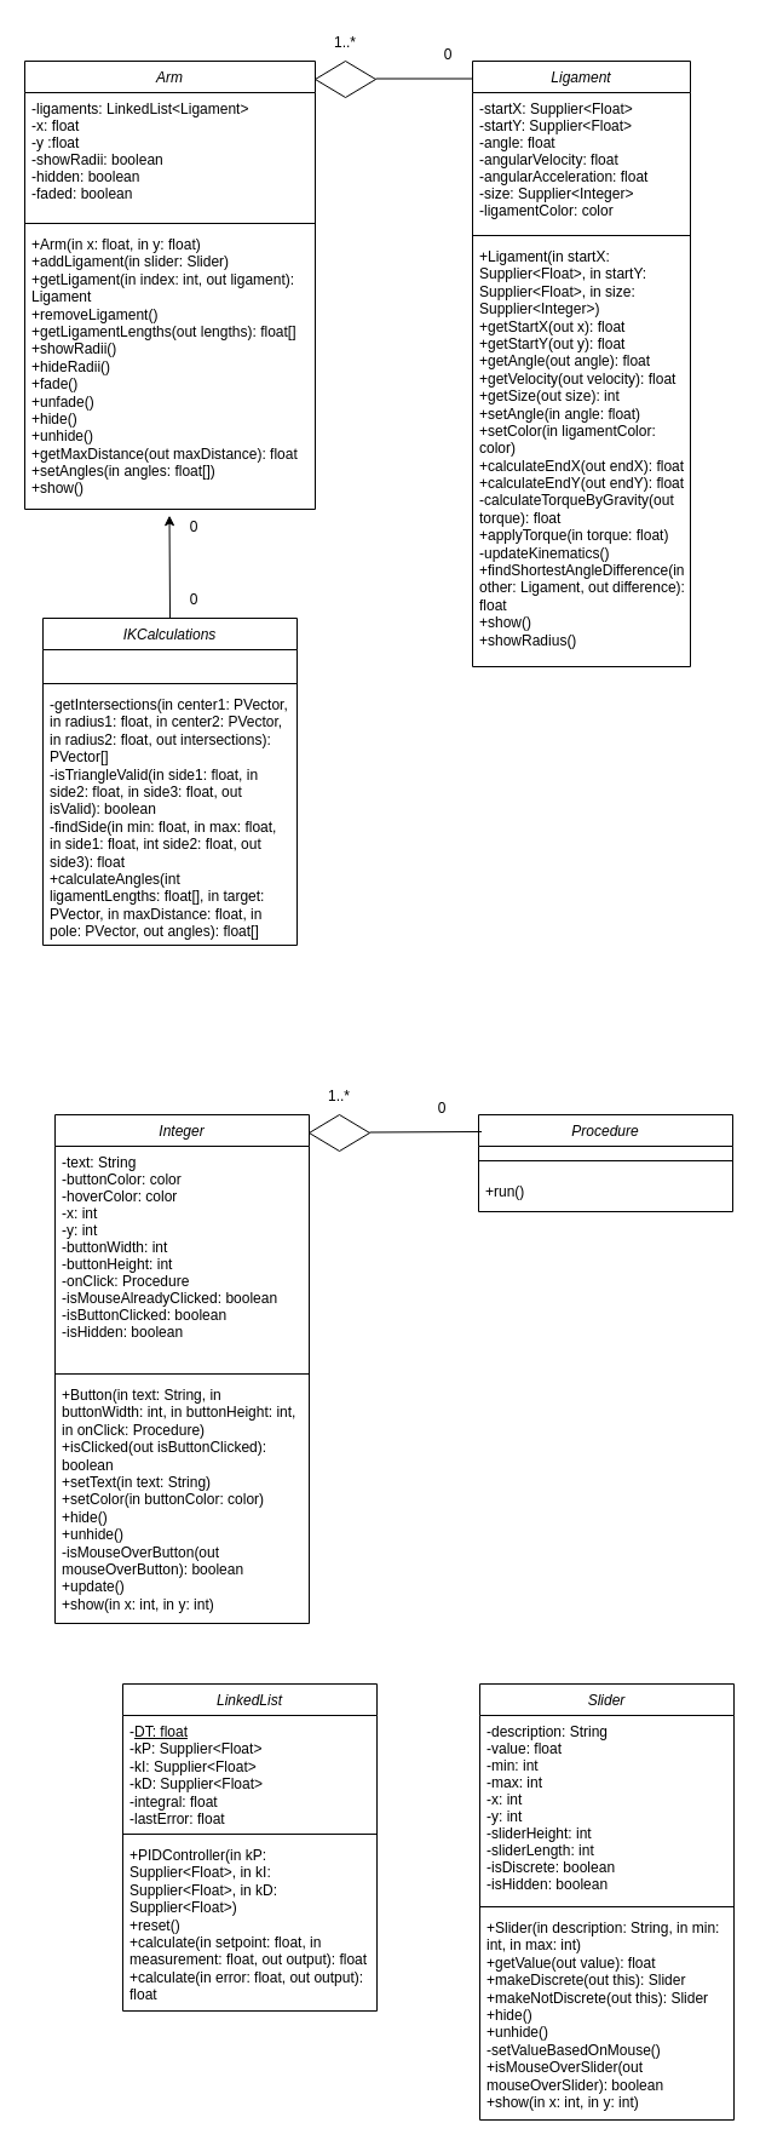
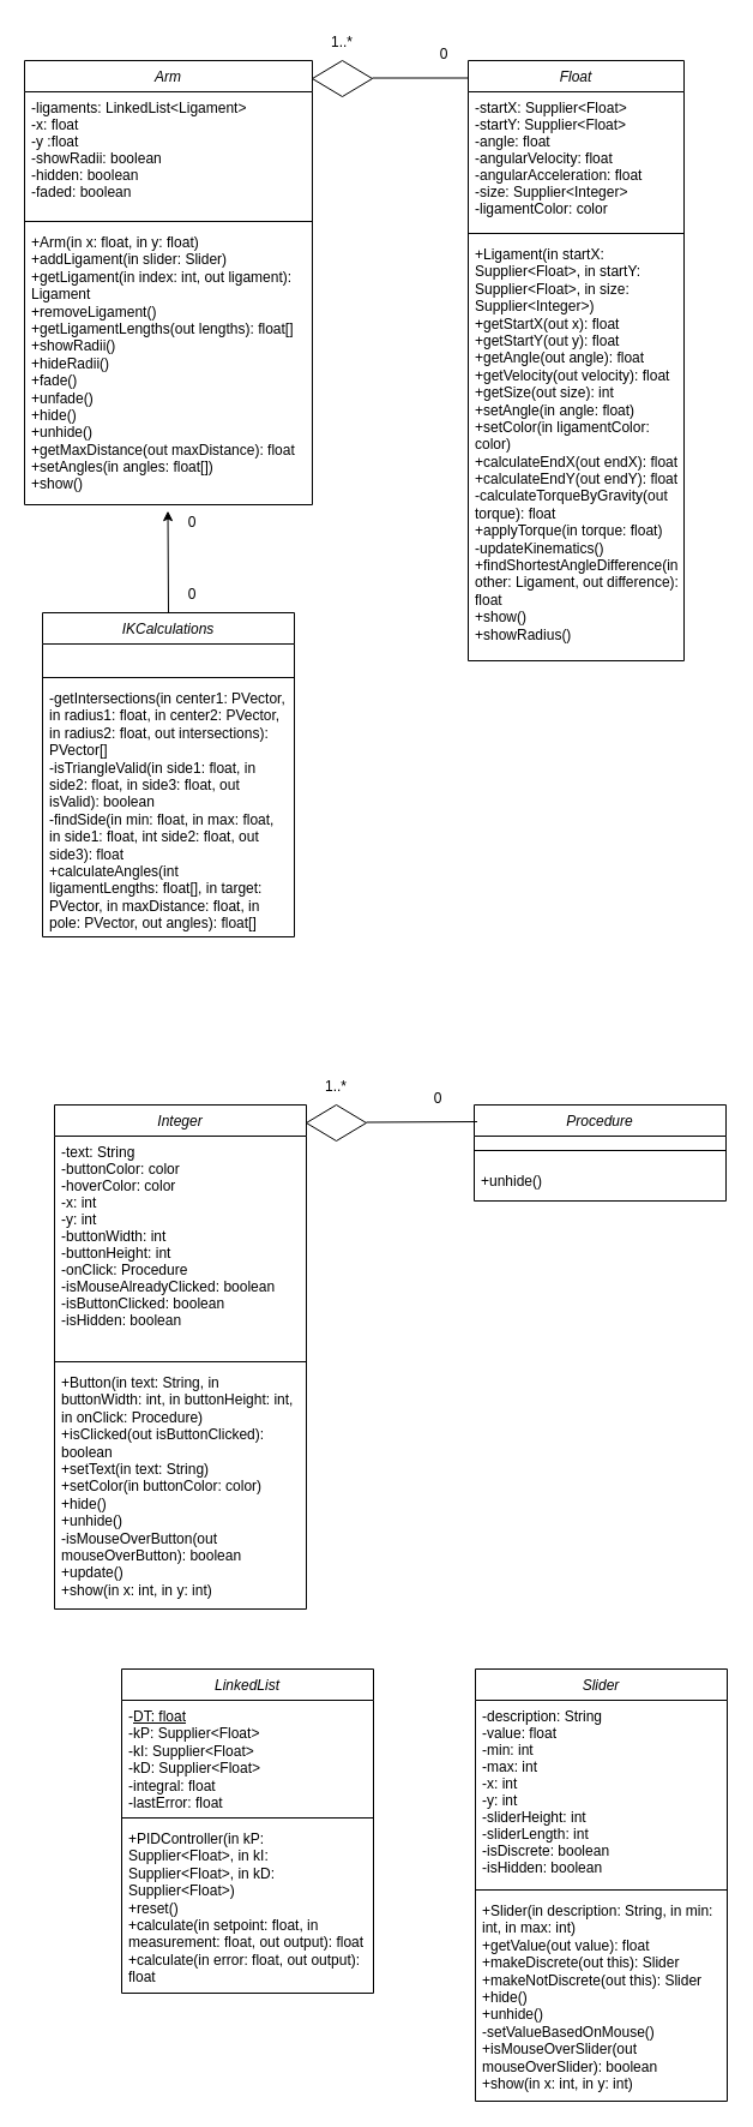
  <mxCell id="0" />
  <mxCell id="1" parent="0" />
  <mxCell id="2" value="Arm" style="swimlane;fontStyle=2;align=center;verticalAlign=top;childLayout=stackLayout;horizontal=1;startSize=26;horizontalStack=0;resizeParent=1;resizeLast=0;collapsible=1;marginBottom=0;rounded=0;shadow=0;strokeWidth=1;" parent="1" vertex="1"><mxGeometry x="20" y="50" width="240" height="370" as="geometry"><mxRectangle x="230" y="140" width="160" height="26" as="alternateBounds" /></mxGeometry></mxCell>
  <mxCell id="3" value="-ligaments: LinkedList&lt;Ligament&gt;&#10;-x: float&#10;-y :float&#10;-showRadii: boolean&#10;-hidden: boolean&#10;-faded: boolean&#10;" style="text;align=left;verticalAlign=top;spacingLeft=4;spacingRight=4;overflow=hidden;rotatable=0;points=[[0,0.5],[1,0.5]];portConstraint=eastwest;" parent="2" vertex="1"><mxGeometry y="26" width="240" height="104" as="geometry" /></mxCell>
  <mxCell id="4" value="" style="line;html=1;strokeWidth=1;align=left;verticalAlign=middle;spacingTop=-1;spacingLeft=3;spacingRight=3;rotatable=0;labelPosition=right;points=[];portConstraint=eastwest;" parent="2" vertex="1"><mxGeometry y="130" width="240" height="8" as="geometry" /></mxCell>
  <mxCell id="5" value="+Arm(in x: float, in y: float)&#10;+addLigament(in slider: Slider)&#10;+getLigament(in index: int, out ligament): Ligament&#10;+removeLigament()&#10;+getLigamentLengths(out lengths): float[]&#10;+showRadii()&#10;+hideRadii()&#10;+fade()&#10;+unfade()&#10;+hide()&#10;+unhide()&#10;+getMaxDistance(out maxDistance): float&#10;+setAngles(in angles: float[])&#10;+show()&#10;" style="text;align=left;verticalAlign=top;spacingLeft=4;spacingRight=4;overflow=hidden;rotatable=0;points=[[0,0.5],[1,0.5]];portConstraint=eastwest;whiteSpace=wrap;" parent="2" vertex="1"><mxGeometry y="138" width="240" height="232" as="geometry" /></mxCell>
  <mxCell id="6" value="" style="rhombus;whiteSpace=wrap;html=1;" parent="1" vertex="1"><mxGeometry x="260" y="50" width="50" height="30" as="geometry" /></mxCell>
  <mxCell id="7" value="" style="edgeStyle=none;orthogonalLoop=1;jettySize=auto;html=1;rounded=0;strokeWidth=1;endArrow=none;endFill=0;" parent="1" edge="1"><mxGeometry width="80" relative="1" as="geometry"><mxPoint x="310" y="64.5" as="sourcePoint" /><mxPoint x="390" y="64.5" as="targetPoint" /><Array as="points" /></mxGeometry></mxCell>
- <mxCell id="8" value="Ligament" style="swimlane;fontStyle=2;align=center;verticalAlign=top;childLayout=stackLayout;horizontal=1;startSize=26;horizontalStack=0;resizeParent=1;resizeLast=0;collapsible=1;marginBottom=0;rounded=0;shadow=0;strokeWidth=1;" parent="1" vertex="1"><mxGeometry x="390" y="50" width="180" height="500" as="geometry"><mxRectangle x="230" y="140" width="160" height="26" as="alternateBounds" /></mxGeometry></mxCell>
+ <mxCell id="8" value="Float" style="swimlane;fontStyle=2;align=center;verticalAlign=top;childLayout=stackLayout;horizontal=1;startSize=26;horizontalStack=0;resizeParent=1;resizeLast=0;collapsible=1;marginBottom=0;rounded=0;shadow=0;strokeWidth=1;" parent="1" vertex="1"><mxGeometry x="390" y="50" width="180" height="500" as="geometry"><mxRectangle x="230" y="140" width="160" height="26" as="alternateBounds" /></mxGeometry></mxCell>
  <mxCell id="9" value="-startX: Supplier&lt;Float&gt;&#10;-startY: Supplier&lt;Float&gt;&#10;-angle: float&#10;-angularVelocity: float&#10;-angularAcceleration: float&#10;-size: Supplier&lt;Integer&gt;&#10;-ligamentColor: color&#10;" style="text;align=left;verticalAlign=top;spacingLeft=4;spacingRight=4;overflow=hidden;rotatable=0;points=[[0,0.5],[1,0.5]];portConstraint=eastwest;" parent="8" vertex="1"><mxGeometry y="26" width="180" height="114" as="geometry" /></mxCell>
  <mxCell id="10" value="" style="line;html=1;strokeWidth=1;align=left;verticalAlign=middle;spacingTop=-1;spacingLeft=3;spacingRight=3;rotatable=0;labelPosition=right;points=[];portConstraint=eastwest;" parent="8" vertex="1"><mxGeometry y="140" width="180" height="8" as="geometry" /></mxCell>
  <mxCell id="11" value="+Ligament(in startX: Supplier&lt;Float&gt;, in startY: Supplier&lt;Float&gt;, in size: Supplier&lt;Integer&gt;)&#10;+getStartX(out x): float&#10;+getStartY(out y): float&#10;+getAngle(out angle): float&#10;+getVelocity(out velocity): float&#10;+getSize(out size): int&#10;+setAngle(in angle: float)&#10;+setColor(in ligamentColor: color)&#10;+calculateEndX(out endX): float&#10;+calculateEndY(out endY): float&#10;-calculateTorqueByGravity(out torque): float&#10;+applyTorque(in torque: float)&#10;-updateKinematics()&#10;+findShortestAngleDifference(in other: Ligament, out difference): float&#10;+show()&#10;+showRadius()&#10;" style="text;align=left;verticalAlign=top;spacingLeft=4;spacingRight=4;overflow=hidden;rotatable=0;points=[[0,0.5],[1,0.5]];portConstraint=eastwest;whiteSpace=wrap;" parent="8" vertex="1"><mxGeometry y="148" width="180" height="352" as="geometry" /></mxCell>
  <mxCell id="12" value="1..*" style="text;strokeColor=none;align=center;fillColor=none;html=1;verticalAlign=middle;whiteSpace=wrap;rounded=0;" parent="1" vertex="1"><mxGeometry x="255" y="20" width="60" height="30" as="geometry" /></mxCell>
  <mxCell id="13" value="0" style="text;strokeColor=none;align=center;fillColor=none;html=1;verticalAlign=middle;whiteSpace=wrap;rounded=0;" parent="1" vertex="1"><mxGeometry x="340" y="30" width="60" height="30" as="geometry" /></mxCell>
  <mxCell id="14" value="" style="edgeStyle=none;orthogonalLoop=1;jettySize=auto;html=1;rounded=0;entryX=0.498;entryY=1.039;entryDx=0;entryDy=0;entryPerimeter=0;" parent="1" edge="1"><mxGeometry width="80" relative="1" as="geometry"><mxPoint x="140" y="510" as="sourcePoint" /><mxPoint x="139.52" y="425.148" as="targetPoint" /><Array as="points" /></mxGeometry></mxCell>
  <mxCell id="15" value="IKCalculations" style="swimlane;fontStyle=2;align=center;verticalAlign=top;childLayout=stackLayout;horizontal=1;startSize=26;horizontalStack=0;resizeParent=1;resizeLast=0;collapsible=1;marginBottom=0;rounded=0;shadow=0;strokeWidth=1;" parent="1" vertex="1"><mxGeometry x="35" y="510" width="210" height="270" as="geometry"><mxRectangle x="230" y="140" width="160" height="26" as="alternateBounds" /></mxGeometry></mxCell>
  <mxCell id="16" value="&#10;" style="text;align=left;verticalAlign=top;spacingLeft=4;spacingRight=4;overflow=hidden;rotatable=0;points=[[0,0.5],[1,0.5]];portConstraint=eastwest;" parent="15" vertex="1"><mxGeometry y="26" width="210" height="24" as="geometry" /></mxCell>
  <mxCell id="17" value="" style="line;html=1;strokeWidth=1;align=left;verticalAlign=middle;spacingTop=-1;spacingLeft=3;spacingRight=3;rotatable=0;labelPosition=right;points=[];portConstraint=eastwest;" parent="15" vertex="1"><mxGeometry y="50" width="210" height="8" as="geometry" /></mxCell>
  <mxCell id="18" value="-getIntersections(in center1: PVector, in radius1: float, in center2: PVector, in radius2: float, out intersections): PVector[]&#10;-isTriangleValid(in side1: float, in side2: float, in side3: float, out isValid): boolean&#10;-findSide(in min: float, in max: float, in side1: float, int side2: float, out side3): float&#10;+calculateAngles(int ligamentLengths: float[], in target: PVector, in maxDistance: float, in pole: PVector, out angles): float[]" style="text;align=left;verticalAlign=top;spacingLeft=4;spacingRight=4;overflow=hidden;rotatable=0;points=[[0,0.5],[1,0.5]];portConstraint=eastwest;whiteSpace=wrap;" parent="15" vertex="1"><mxGeometry y="58" width="210" height="212" as="geometry" /></mxCell>
  <mxCell id="19" value="0" style="text;strokeColor=none;align=center;fillColor=none;html=1;verticalAlign=middle;whiteSpace=wrap;rounded=0;" parent="1" vertex="1"><mxGeometry x="130" y="480" width="60" height="30" as="geometry" /></mxCell>
  <mxCell id="20" value="0" style="text;strokeColor=none;align=center;fillColor=none;html=1;verticalAlign=middle;whiteSpace=wrap;rounded=0;" parent="1" vertex="1"><mxGeometry x="130" y="420" width="60" height="30" as="geometry" /></mxCell>
  <mxCell id="21" value="Slider" style="swimlane;fontStyle=2;align=center;verticalAlign=top;childLayout=stackLayout;horizontal=1;startSize=26;horizontalStack=0;resizeParent=1;resizeLast=0;collapsible=1;marginBottom=0;rounded=0;shadow=0;strokeWidth=1;" parent="1" vertex="1"><mxGeometry x="396" y="1390" width="210" height="360" as="geometry"><mxRectangle x="230" y="140" width="160" height="26" as="alternateBounds" /></mxGeometry></mxCell>
  <mxCell id="22" value="-description: String&#10;-value: float&#10;-min: int&#10;-max: int&#10;-x: int&#10;-y: int&#10;-sliderHeight: int&#10;-sliderLength: int&#10;-isDiscrete: boolean&#10;-isHidden: boolean" style="text;align=left;verticalAlign=top;spacingLeft=4;spacingRight=4;overflow=hidden;rotatable=0;points=[[0,0.5],[1,0.5]];portConstraint=eastwest;" parent="21" vertex="1"><mxGeometry y="26" width="210" height="154" as="geometry" /></mxCell>
  <mxCell id="23" value="" style="line;html=1;strokeWidth=1;align=left;verticalAlign=middle;spacingTop=-1;spacingLeft=3;spacingRight=3;rotatable=0;labelPosition=right;points=[];portConstraint=eastwest;" parent="21" vertex="1"><mxGeometry y="180" width="210" height="8" as="geometry" /></mxCell>
  <mxCell id="24" value="+Slider(in description: String, in min: int, in max: int)&#10;+getValue(out value): float&#10;+makeDiscrete(out this): Slider&#10;+makeNotDiscrete(out this): Slider&#10;+hide()&#10;+unhide()&#10;-setValueBasedOnMouse()&#10;+isMouseOverSlider(out mouseOverSlider): boolean&#10;+show(in x: int, in y: int)" style="text;align=left;verticalAlign=top;spacingLeft=4;spacingRight=4;overflow=hidden;rotatable=0;points=[[0,0.5],[1,0.5]];portConstraint=eastwest;whiteSpace=wrap;" parent="21" vertex="1"><mxGeometry y="188" width="210" height="172" as="geometry" /></mxCell>
  <mxCell id="25" value="Integer" style="swimlane;fontStyle=2;align=center;verticalAlign=top;childLayout=stackLayout;horizontal=1;startSize=26;horizontalStack=0;resizeParent=1;resizeLast=0;collapsible=1;marginBottom=0;rounded=0;shadow=0;strokeWidth=1;" parent="1" vertex="1"><mxGeometry x="45" y="920" width="210" height="420" as="geometry"><mxRectangle x="230" y="140" width="160" height="26" as="alternateBounds" /></mxGeometry></mxCell>
  <mxCell id="26" value="-text: String&#10;-buttonColor: color&#10;-hoverColor: color&#10;-x: int&#10;-y: int&#10;-buttonWidth: int&#10;-buttonHeight: int&#10;-onClick: Procedure&#10;-isMouseAlreadyClicked: boolean&#10;-isButtonClicked: boolean&#10;-isHidden: boolean" style="text;align=left;verticalAlign=top;spacingLeft=4;spacingRight=4;overflow=hidden;rotatable=0;points=[[0,0.5],[1,0.5]];portConstraint=eastwest;" parent="25" vertex="1"><mxGeometry y="26" width="210" height="184" as="geometry" /></mxCell>
  <mxCell id="27" value="" style="line;html=1;strokeWidth=1;align=left;verticalAlign=middle;spacingTop=-1;spacingLeft=3;spacingRight=3;rotatable=0;labelPosition=right;points=[];portConstraint=eastwest;" parent="25" vertex="1"><mxGeometry y="210" width="210" height="8" as="geometry" /></mxCell>
  <mxCell id="28" value="+Button(in text: String, in buttonWidth: int, in buttonHeight: int, in onClick: Procedure)&#10;+isClicked(out isButtonClicked): boolean&#10;+setText(in text: String)&#10;+setColor(in buttonColor: color)&#10;+hide()&#10;+unhide()&#10;-isMouseOverButton(out mouseOverButton): boolean&#10;+update()&#10;+show(in x: int, in y: int)" style="text;align=left;verticalAlign=top;spacingLeft=4;spacingRight=4;overflow=hidden;rotatable=0;points=[[0,0.5],[1,0.5]];portConstraint=eastwest;whiteSpace=wrap;" parent="25" vertex="1"><mxGeometry y="218" width="210" height="202" as="geometry" /></mxCell>
  <mxCell id="29" value="Procedure" style="swimlane;fontStyle=2;align=center;verticalAlign=top;childLayout=stackLayout;horizontal=1;startSize=26;horizontalStack=0;resizeParent=1;resizeLast=0;collapsible=1;marginBottom=0;rounded=0;shadow=0;strokeWidth=1;" parent="1" vertex="1"><mxGeometry x="395" y="920" width="210" height="80" as="geometry"><mxRectangle x="230" y="140" width="160" height="26" as="alternateBounds" /></mxGeometry></mxCell>
  <mxCell id="30" value="" style="line;html=1;strokeWidth=1;align=left;verticalAlign=middle;spacingTop=-1;spacingLeft=3;spacingRight=3;rotatable=0;labelPosition=right;points=[];portConstraint=eastwest;" parent="29" vertex="1"><mxGeometry y="26" width="210" height="24" as="geometry" /></mxCell>
- <mxCell id="31" value="+run()" style="text;align=left;verticalAlign=top;spacingLeft=4;spacingRight=4;overflow=hidden;rotatable=0;points=[[0,0.5],[1,0.5]];portConstraint=eastwest;whiteSpace=wrap;" parent="29" vertex="1"><mxGeometry y="50" width="210" height="30" as="geometry" /></mxCell>
+ <mxCell id="31" value="+unhide()" style="text;align=left;verticalAlign=top;spacingLeft=4;spacingRight=4;overflow=hidden;rotatable=0;points=[[0,0.5],[1,0.5]];portConstraint=eastwest;whiteSpace=wrap;" parent="29" vertex="1"><mxGeometry y="50" width="210" height="30" as="geometry" /></mxCell>
  <mxCell id="32" value="" style="rhombus;whiteSpace=wrap;html=1;" parent="1" vertex="1"><mxGeometry x="255" y="920" width="50" height="30" as="geometry" /></mxCell>
  <mxCell id="33" value="" style="edgeStyle=none;orthogonalLoop=1;jettySize=auto;html=1;rounded=0;strokeWidth=1;endArrow=none;endFill=0;entryX=0.012;entryY=0.175;entryDx=0;entryDy=0;entryPerimeter=0;" parent="1" target="29" edge="1"><mxGeometry width="80" relative="1" as="geometry"><mxPoint x="305" y="934.5" as="sourcePoint" /><mxPoint x="385" y="934.5" as="targetPoint" /><Array as="points" /></mxGeometry></mxCell>
  <mxCell id="34" value="1..*" style="text;strokeColor=none;align=center;fillColor=none;html=1;verticalAlign=middle;whiteSpace=wrap;rounded=0;" parent="1" vertex="1"><mxGeometry x="250" y="890" width="60" height="30" as="geometry" /></mxCell>
  <mxCell id="35" value="0" style="text;strokeColor=none;align=center;fillColor=none;html=1;verticalAlign=middle;whiteSpace=wrap;rounded=0;" parent="1" vertex="1"><mxGeometry x="335" y="900" width="60" height="30" as="geometry" /></mxCell>
  <mxCell id="36" value="LinkedList" style="swimlane;fontStyle=2;align=center;verticalAlign=top;childLayout=stackLayout;horizontal=1;startSize=26;horizontalStack=0;resizeParent=1;resizeLast=0;collapsible=1;marginBottom=0;rounded=0;shadow=0;strokeWidth=1;" parent="1" vertex="1"><mxGeometry x="101" y="1390" width="210" height="270" as="geometry"><mxRectangle x="230" y="140" width="160" height="26" as="alternateBounds" /></mxGeometry></mxCell>
  <mxCell id="37" value="-&lt;u&gt;DT: float&lt;/u&gt;&lt;br&gt;-kP: Supplier&amp;lt;Float&amp;gt;&lt;br&gt;-kI: Supplier&amp;lt;Float&amp;gt;&lt;br&gt;-kD: Supplier&amp;lt;Float&amp;gt;&lt;br&gt;-integral: float&lt;br&gt;-lastError: float&lt;div&gt;&lt;br/&gt;&lt;/div&gt;" style="text;align=left;verticalAlign=top;spacingLeft=4;spacingRight=4;overflow=hidden;rotatable=0;points=[[0,0.5],[1,0.5]];portConstraint=eastwest;fontStyle=0;html=1;" parent="36" vertex="1"><mxGeometry y="26" width="210" height="94" as="geometry" /></mxCell>
  <mxCell id="38" value="" style="line;html=1;strokeWidth=1;align=left;verticalAlign=middle;spacingTop=-1;spacingLeft=3;spacingRight=3;rotatable=0;labelPosition=right;points=[];portConstraint=eastwest;" parent="36" vertex="1"><mxGeometry y="120" width="210" height="8" as="geometry" /></mxCell>
  <mxCell id="39" value="+PIDController(in kP: Supplier&lt;Float&gt;, in kI: Supplier&lt;Float&gt;, in kD: Supplier&lt;Float&gt;)&#10;+reset()&#10;+calculate(in setpoint: float, in measurement: float, out output): float&#10;+calculate(in error: float, out output): float" style="text;align=left;verticalAlign=top;spacingLeft=4;spacingRight=4;overflow=hidden;rotatable=0;points=[[0,0.5],[1,0.5]];portConstraint=eastwest;whiteSpace=wrap;" parent="36" vertex="1"><mxGeometry y="128" width="210" height="142" as="geometry" /></mxCell>
